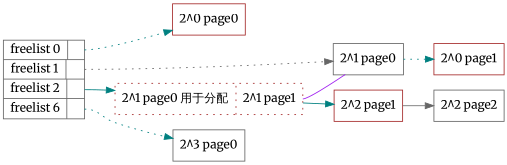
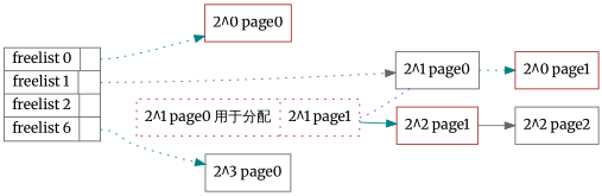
  digraph {
    fontname=Merriweather
    rankdir=LR
    node [color=gray40 fontname=Merriweather shape=record]
    edge [color=teal fontname=Merriweather style=dotted]
    n1 [label="{ freelist 0 | <order0> }|{ freelist 1 | <order1> }|{ freelist 2 | <order2>}| {freelist 6 | <order3>}"]
    n2 [color=brown label="{2^1 page0 用于分配| <f> 2^1 page1}" style=dotted]
    n3 [label="2^1 page0"]
    "2^0 page0" [color=brown]
    "2^3 page0"
    "2^2 page1" [color=brown]
    "2^0 page1" [color=brown]
    "2^2 page2"
-   n1 -> n2 [style=solid tailport=order2]
    n1 -> n3 [color=gray40 tailport=order1]
    n1 -> "2^0 page0" [tailport=order0]
    n1 -> "2^3 page0" [tailport=order3]
-   n2 -> n3 [color=purple dir=none style=solid tailport=f]
+   n2 -> n3 [color=purple dir=none tailport=f]
    n2 -> "2^2 page1" [style=solid]
    n3 -> "2^0 page1"
    "2^2 page1" -> "2^2 page2" [color=gray40 style=solid]
  }
